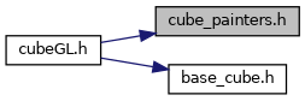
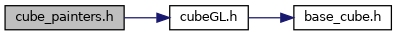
  digraph {
    fontname="DejaVu Sans"
    rankdir=LR
    node [color=black fillcolor=white fontname="DejaVu Sans" fontsize=10 shape=record style=filled]
    edge [color=midnightblue fontname="DejaVu Sans" fontsize=10 labelfontname=Helvetica labelfontsize=10 style=solid]
    n1 [fillcolor=grey75 fontcolor=black height=0.2 label="cube_painters.h" width=0.4]
    n2 [height=0.2 label="cubeGL.h" width=0.4]
    n3 [height=0.2 label="base_cube.h" width=0.4]
-   n2 -> n1
+   n1 -> n2
    n2 -> n3
  }
